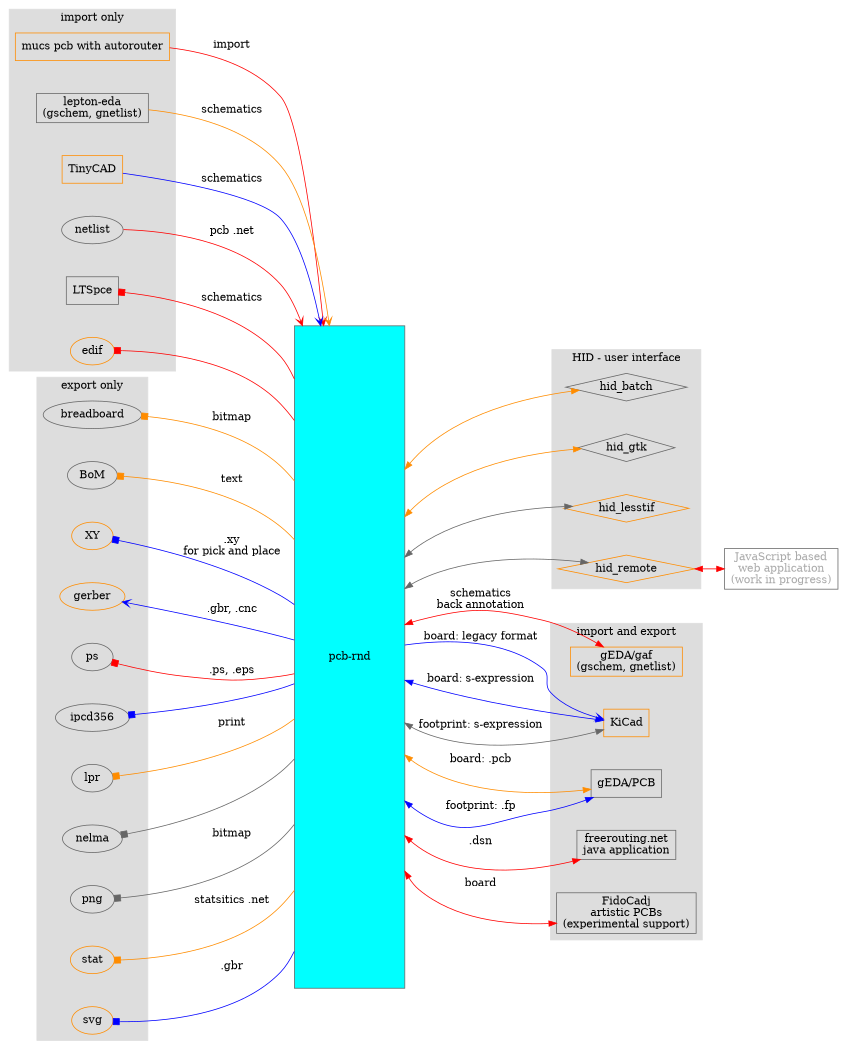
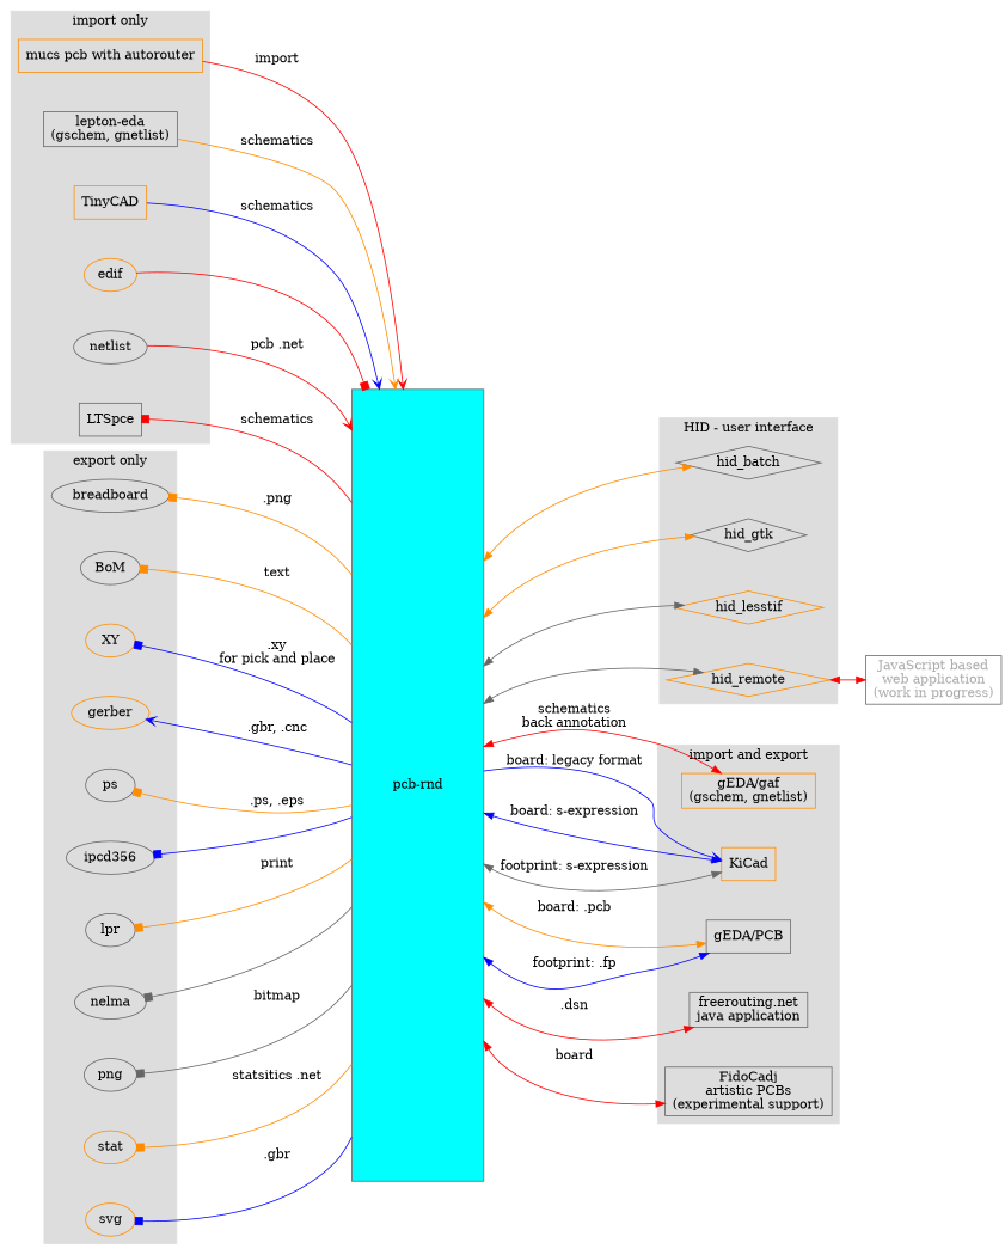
  digraph {
    nodesep=0.6
    rankdir=LR
    node [color=gray40]
    edge [color=red]
    n1 [label=hid_batch shape=diamond]
    n2 [label=hid_gtk shape=diamond]
    n3 [color=darkorange label=hid_lesstif shape=diamond]
    n4 [color=darkorange label=hid_remote shape=diamond]
    n5 [color=darkorange label="mucs pcb with autorouter" shape=box]
    n6 [label="lepton-eda\n(gschem, gnetlist)" shape=box]
    n7 [label=LTSpce shape=box]
    n8 [color=darkorange label=TinyCAD shape=box]
    edif [color=darkorange]
    netlist
    breadboard
    BoM
    XY [color=darkorange]
    gerber [color=darkorange]
    ipcd356
    lpr
    nelma
    png
    ps
    stat [color=darkorange]
    svg [color=darkorange]
    n22 [color=darkorange label=KiCad shape=box]
    n23 [label="gEDA/PCB" shape=box]
    n24 [label="freerouting.net\njava application" shape=box]
    n25 [color=darkorange label="gEDA/gaf\n(gschem, gnetlist)" shape=box]
    n26 [label="FidoCadj\nartistic PCBs\n(experimental support)" shape=box]
    n27 [fontcolor="#aaaaaa" label="JavaScript based\nweb application\n(work in progress)" shape=box]
    n28 [fillcolor=cyan height=12 label="pcb-rnd" shape=box style=filled width=2]
    subgraph cluster_1 {
      color="#dddddd"
      label="HID - user interface"
      style=filled
      n1
      n2
      n3
      n4
    }
    subgraph cluster_2 {
      color="#dddddd"
      label="import only"
      style=filled
      n5
      n6
      n7
      n8
      edif
      netlist
    }
    subgraph cluster_3 {
      color="#dddddd"
      label="export only"
      style=filled
      breadboard
      BoM
      XY
      gerber
      ipcd356
      lpr
      nelma
      png
      ps
      stat
      svg
    }
    subgraph cluster_4 {
      color="#dddddd"
      label="import and export"
      style=filled
      n22
      n23
      n24
      n25
      n26
    }
    n4 -> n27 [dir=both]
    n5 -> n28 [arrowhead=vee label=import]
    n6 -> n28 [arrowhead=vee color=darkorange label=schematics]
    n8 -> n28 [arrowhead=vee color=blue label=schematics]
-   n28 -> edif [arrowhead=box]
+   edif -> n28 [arrowhead=box]
    netlist -> n28 [arrowhead=vee label="pcb .net"]
    ps -> n28 [style=invis weight=1000 color=""]
    n25 -> n28 [dir=both label="schematics\nback annotation"]
    n28 -> n1 [color=darkorange dir=both]
    n28 -> n2 [color=darkorange dir=both]
    n28 -> n3 [color=gray40 dir=both]
    n28 -> n4 [color=gray40 dir=both]
    n28 -> n7 [arrowhead=box label=schematics]
-   n28 -> breadboard [arrowhead=box color=darkorange label=bitmap]
+   n28 -> breadboard [arrowhead=box color=darkorange label=".png"]
    n28 -> BoM [arrowhead=box color=darkorange label=text]
    n28 -> XY [arrowhead=box color=blue label=".xy\nfor pick and place"]
    n28 -> gerber [arrowhead=vee color=blue label=".gbr, .cnc"]
    n28 -> ipcd356 [arrowhead=box color=blue]
    n28 -> lpr [arrowhead=box color=darkorange label=print]
    n28 -> nelma [arrowhead=box color=gray40]
    n28 -> png [arrowhead=box color=gray40 label=bitmap]
-   n28 -> ps [arrowhead=box label=".ps, .eps"]
+   n28 -> ps [arrowhead=box color=darkorange label=".ps, .eps"]
    n28 -> stat [arrowhead=box color=darkorange label="statsitics .net"]
    n28 -> svg [arrowhead=box color=blue label=".gbr"]
    n28 -> n22 [arrowhead=vee color=blue label="board: legacy format"]
    n28 -> n22 [color=blue dir=both label="board: s-expression"]
    n28 -> n22 [color=gray40 dir=both label="footprint: s-expression"]
    n28 -> n23 [color=darkorange dir=both label="board: .pcb"]
    n28 -> n23 [color=blue dir=both label="footprint: .fp"]
    n28 -> n24 [dir=both label=".dsn"]
    n28 -> n26 [dir=both label=board]
  }
